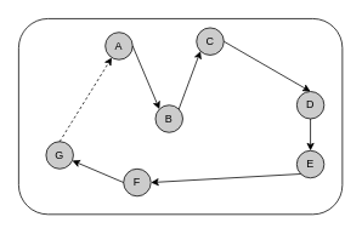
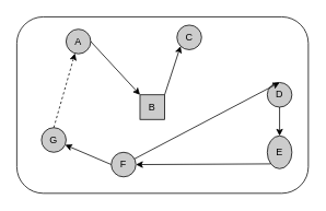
  <mxCell id="0" />
  <mxCell id="1" parent="0" />
  <mxCell id="2" value="" style="rounded=1;whiteSpace=wrap;html=1;fillColor=none;" vertex="1" parent="1"><mxGeometry x="20" y="20" width="355" height="215" as="geometry" /></mxCell>
- <mxCell id="3" value="A" style="ellipse;whiteSpace=wrap;html=1;aspect=fixed;fillColor=#CCCCCC;" vertex="1" parent="1"><mxGeometry x="115" y="35" width="30" height="30" as="geometry" /></mxCell>
+ <mxCell id="3" value="A" style="ellipse;whiteSpace=wrap;html=1;aspect=fixed;fillColor=#CCCCCC;" vertex="1" parent="1"><mxGeometry x="80" y="35" width="30" height="30" as="geometry" /></mxCell>
  <mxCell id="4" value="G" style="ellipse;whiteSpace=wrap;html=1;aspect=fixed;fillColor=#CCCCCC;" vertex="1" parent="1"><mxGeometry x="50" y="155" width="30" height="30" as="geometry" /></mxCell>
- <mxCell id="5" value="B" style="ellipse;whiteSpace=wrap;html=1;aspect=fixed;fillColor=#CCCCCC;" vertex="1" parent="1"><mxGeometry x="170" y="115" width="30" height="30" as="geometry" /></mxCell>
+ <mxCell id="5" value="B" style="whiteSpace=wrap;html=1;aspect=fixed;fillColor=#CCCCCC;rounded=0;" vertex="1" parent="1"><mxGeometry x="170" y="115" width="30" height="30" as="geometry" /></mxCell>
  <mxCell id="6" value="F" style="ellipse;whiteSpace=wrap;html=1;aspect=fixed;fillColor=#CCCCCC;" vertex="1" parent="1"><mxGeometry x="135" y="185" width="30" height="30" as="geometry" /></mxCell>
  <mxCell id="7" value="C" style="ellipse;whiteSpace=wrap;html=1;aspect=fixed;fillColor=#CCCCCC;" vertex="1" parent="1"><mxGeometry x="215" y="30" width="30" height="30" as="geometry" /></mxCell>
- <mxCell id="8" value="E" style="ellipse;whiteSpace=wrap;html=1;aspect=fixed;fillColor=#CCCCCC;" vertex="1" parent="1"><mxGeometry x="325" y="165" width="30" height="30" as="geometry" /></mxCell>
+ <mxCell id="8" value="E" style="ellipse;whiteSpace=wrap;html=1;aspect=fixed;fillColor=#CCCCCC;" vertex="1" parent="1"><mxGeometry x="325" y="165" width="30" height="40" as="geometry" /></mxCell>
  <mxCell id="9" value="D" style="ellipse;whiteSpace=wrap;html=1;aspect=fixed;fillColor=#CCCCCC;" vertex="1" parent="1"><mxGeometry x="325" y="100" width="30" height="30" as="geometry" /></mxCell>
  <mxCell id="10" value="" style="endArrow=none;html=1;exitX=0.5;exitY=0;exitDx=0;exitDy=0;entryX=0.5;entryY=1;entryDx=0;entryDy=0;startArrow=classic;startFill=1;endFill=0;" edge="1" parent="1" source="8" target="9"><mxGeometry width="50" height="50" relative="1" as="geometry"><mxPoint x="25" y="305" as="sourcePoint" /><mxPoint x="75" y="255" as="targetPoint" /></mxGeometry></mxCell>
- <mxCell id="11" value="" style="endArrow=none;html=1;exitX=0.5;exitY=0;exitDx=0;exitDy=0;entryX=1;entryY=0.5;entryDx=0;entryDy=0;startArrow=classic;startFill=1;endFill=0;" edge="1" parent="1" source="9" target="7"><mxGeometry width="50" height="50" relative="1" as="geometry"><mxPoint x="25" y="305" as="sourcePoint" /><mxPoint x="75" y="255" as="targetPoint" /></mxGeometry></mxCell>
+ <mxCell id="11" value="" style="endArrow=none;html=1;exitX=0.5;exitY=0;exitDx=0;exitDy=0;startArrow=classic;startFill=1;endFill=0;" edge="1" parent="1" source="9" target="6"><mxGeometry width="50" height="50" relative="1" as="geometry"><mxPoint x="25" y="305" as="sourcePoint" /><mxPoint x="75" y="255" as="targetPoint" /></mxGeometry></mxCell>
  <mxCell id="12" value="" style="endArrow=classic;html=1;exitX=0.5;exitY=0;exitDx=0;exitDy=0;dashed=1;" edge="1" parent="1" source="4" target="3"><mxGeometry width="50" height="50" relative="1" as="geometry"><mxPoint x="25" y="305" as="sourcePoint" /><mxPoint x="75" y="255" as="targetPoint" /></mxGeometry></mxCell>
  <mxCell id="13" value="" style="endArrow=classic;html=1;exitX=1;exitY=0.5;exitDx=0;exitDy=0;entryX=0;entryY=0;entryDx=0;entryDy=0;" edge="1" parent="1" source="3" target="5"><mxGeometry width="50" height="50" relative="1" as="geometry"><mxPoint x="35" y="325" as="sourcePoint" /><mxPoint x="85" y="275" as="targetPoint" /></mxGeometry></mxCell>
  <mxCell id="14" value="" style="endArrow=classic;html=1;exitX=0;exitY=0.5;exitDx=0;exitDy=0;" edge="1" parent="1" source="6" target="4"><mxGeometry width="50" height="50" relative="1" as="geometry"><mxPoint x="35" y="325" as="sourcePoint" /><mxPoint x="85" y="275" as="targetPoint" /></mxGeometry></mxCell>
  <mxCell id="15" value="" style="endArrow=classic;html=1;entryX=0;entryY=1;entryDx=0;entryDy=0;exitX=1;exitY=0;exitDx=0;exitDy=0;" edge="1" parent="1" source="5" target="7"><mxGeometry width="50" height="50" relative="1" as="geometry"><mxPoint x="195" y="125" as="sourcePoint" /><mxPoint x="85" y="275" as="targetPoint" /></mxGeometry></mxCell>
  <mxCell id="16" value="" style="endArrow=classic;html=1;entryX=1;entryY=0.5;entryDx=0;entryDy=0;exitX=0;exitY=1;exitDx=0;exitDy=0;" edge="1" parent="1" source="8" target="6"><mxGeometry width="50" height="50" relative="1" as="geometry"><mxPoint x="35" y="325" as="sourcePoint" /><mxPoint x="85" y="275" as="targetPoint" /></mxGeometry></mxCell>
